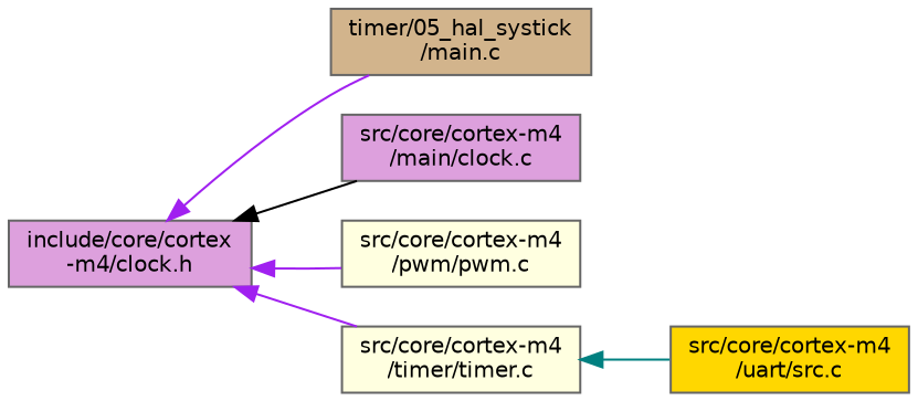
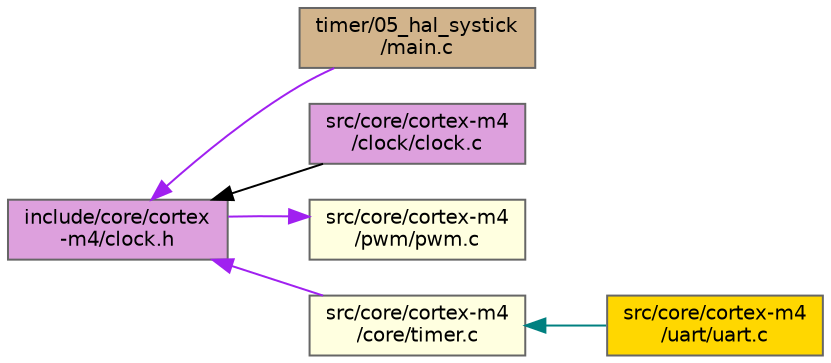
  digraph {
    rankdir=LR
    node [color=grey40 fillcolor=plum fontname=Helvetica fontsize=10 shape=box style=filled]
    edge [color=purple dir=back fontname=Helvetica fontsize=10 labelfontname=Helvetica labelfontsize=10 style=solid]
    n1 [color=gray40 fontcolor=black height=0.2 label="include/core/cortex\l-m4/clock.h" width=0.4]
    n2 [fillcolor=tan height=0.2 label="timer/05_hal_systick\l/main.c" width=0.4]
-   n3 [height=0.2 label="src/core/cortex-m4\l/main/clock.c" width=0.4]
+   n3 [height=0.2 label="src/core/cortex-m4\l/clock/clock.c" width=0.4]
    n4 [fillcolor=lightyellow height=0.2 label="src/core/cortex-m4\l/pwm/pwm.c" width=0.4]
-   n5 [fillcolor=lightyellow height=0.2 label="src/core/cortex-m4\l/timer/timer.c" width=0.4]
-   n6 [fillcolor=gold height=0.2 label="src/core/cortex-m4\l/uart/src.c" width=0.4]
+   n5 [fillcolor=lightyellow height=0.2 label="src/core/cortex-m4\l/core/timer.c" width=0.4]
+   n6 [fillcolor=gold height=0.2 label="src/core/cortex-m4\l/uart/uart.c" width=0.4]
    n1 -> n2
    n1 -> n3 [color=black]
-   n1 -> n4
+   n4 -> n1
    n1 -> n5
    n5 -> n6 [color=teal]
  }
